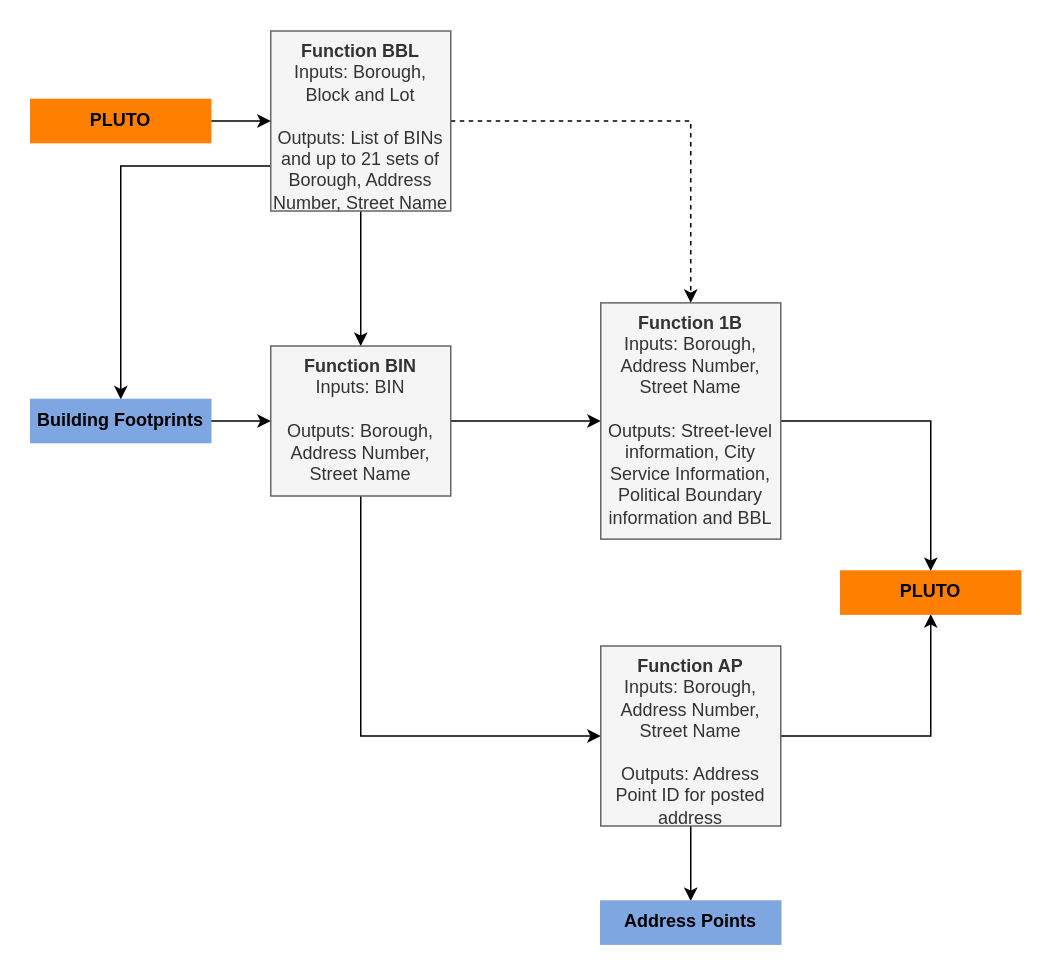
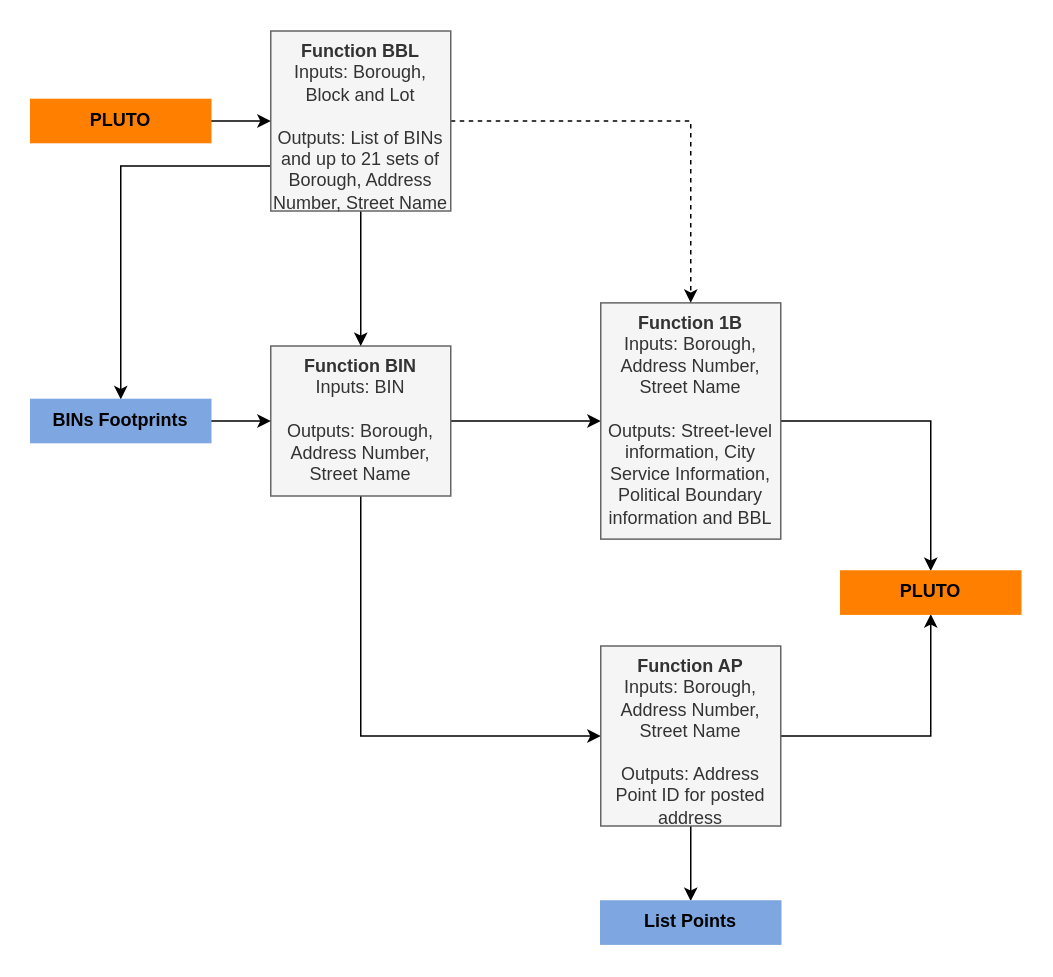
  <mxCell id="0" />
  <mxCell id="1" parent="0" />
  <mxCell id="2" style="edgeStyle=orthogonalEdgeStyle;rounded=0;orthogonalLoop=1;jettySize=auto;html=1;exitX=1;exitY=0.5;exitDx=0;exitDy=0;entryX=0;entryY=0.5;entryDx=0;entryDy=0;" edge="1" parent="1" source="4" target="6"><mxGeometry relative="1" as="geometry" /></mxCell>
  <mxCell id="3" style="edgeStyle=orthogonalEdgeStyle;rounded=0;orthogonalLoop=1;jettySize=auto;html=1;exitX=0.5;exitY=1;exitDx=0;exitDy=0;entryX=0;entryY=0.5;entryDx=0;entryDy=0;" edge="1" parent="1" source="4" target="13"><mxGeometry relative="1" as="geometry" /></mxCell>
  <mxCell id="4" value="&lt;b&gt;Function BIN&lt;/b&gt;&lt;br&gt;Inputs: BIN&lt;br&gt;&lt;br&gt;Outputs: Borough, Address Number, Street Name" style="rounded=0;whiteSpace=wrap;html=1;verticalAlign=top;fillColor=#f5f5f5;strokeColor=#666666;fontColor=#333333;" vertex="1" parent="1"><mxGeometry x="180" y="230" width="120" height="100" as="geometry" /></mxCell>
  <mxCell id="5" style="edgeStyle=orthogonalEdgeStyle;rounded=0;orthogonalLoop=1;jettySize=auto;html=1;exitX=1;exitY=0.5;exitDx=0;exitDy=0;entryX=0.5;entryY=0;entryDx=0;entryDy=0;" edge="1" parent="1" source="6" target="18"><mxGeometry relative="1" as="geometry" /></mxCell>
  <mxCell id="6" value="&lt;b&gt;Function 1B&lt;/b&gt;&lt;br&gt;Inputs: Borough, Address Number, Street Name&lt;br&gt;&lt;br&gt;Outputs: Street-level information, City Service Information, Political Boundary information and BBL" style="rounded=0;whiteSpace=wrap;html=1;verticalAlign=top;fillColor=#f5f5f5;strokeColor=#666666;fontColor=#333333;" vertex="1" parent="1"><mxGeometry x="400" y="201.25" width="120" height="157.5" as="geometry" /></mxCell>
  <mxCell id="7" style="edgeStyle=orthogonalEdgeStyle;rounded=0;orthogonalLoop=1;jettySize=auto;html=1;exitX=0.5;exitY=1;exitDx=0;exitDy=0;entryX=0.5;entryY=0;entryDx=0;entryDy=0;" edge="1" parent="1" source="10" target="4"><mxGeometry relative="1" as="geometry" /></mxCell>
  <mxCell id="8" style="edgeStyle=orthogonalEdgeStyle;rounded=0;orthogonalLoop=1;jettySize=auto;html=1;exitX=1;exitY=0.5;exitDx=0;exitDy=0;entryX=0.5;entryY=0;entryDx=0;entryDy=0;dashed=1;" edge="1" parent="1" source="10" target="6"><mxGeometry relative="1" as="geometry" /></mxCell>
  <mxCell id="9" style="edgeStyle=orthogonalEdgeStyle;rounded=0;orthogonalLoop=1;jettySize=auto;html=1;exitX=0;exitY=0.75;exitDx=0;exitDy=0;entryX=0.5;entryY=0;entryDx=0;entryDy=0;" edge="1" parent="1" source="10" target="17"><mxGeometry relative="1" as="geometry" /></mxCell>
  <mxCell id="10" value="&lt;b&gt;Function BBL&lt;/b&gt;&lt;br&gt;Inputs: Borough, Block and Lot&lt;br&gt;&lt;br&gt;Outputs: List of BINs and up to 21 sets of Borough, Address Number, Street Name" style="rounded=0;whiteSpace=wrap;html=1;verticalAlign=top;fillColor=#f5f5f5;strokeColor=#666666;fontColor=#333333;" vertex="1" parent="1"><mxGeometry x="180" y="20" width="120" height="120" as="geometry" /></mxCell>
  <mxCell id="11" style="edgeStyle=orthogonalEdgeStyle;rounded=0;orthogonalLoop=1;jettySize=auto;html=1;exitX=1;exitY=0.5;exitDx=0;exitDy=0;" edge="1" parent="1" source="13" target="18"><mxGeometry relative="1" as="geometry" /></mxCell>
  <mxCell id="12" style="edgeStyle=orthogonalEdgeStyle;rounded=0;orthogonalLoop=1;jettySize=auto;html=1;exitX=0.5;exitY=1;exitDx=0;exitDy=0;entryX=0.5;entryY=0;entryDx=0;entryDy=0;" edge="1" parent="1" source="13" target="19"><mxGeometry relative="1" as="geometry" /></mxCell>
  <mxCell id="13" value="&lt;b&gt;Function AP&lt;/b&gt;&lt;br&gt;Inputs: Borough, Address Number, Street Name&lt;br&gt;&lt;br&gt;Outputs: Address Point ID for posted address" style="rounded=0;whiteSpace=wrap;html=1;verticalAlign=top;fillColor=#f5f5f5;strokeColor=#666666;fontColor=#333333;" vertex="1" parent="1"><mxGeometry x="400" y="430" width="120" height="120" as="geometry" /></mxCell>
  <mxCell id="14" value="" style="edgeStyle=orthogonalEdgeStyle;rounded=0;orthogonalLoop=1;jettySize=auto;html=1;" edge="1" parent="1" source="15" target="10"><mxGeometry relative="1" as="geometry" /></mxCell>
  <mxCell id="15" value="&lt;b&gt;PLUTO&lt;/b&gt;" style="rounded=0;whiteSpace=wrap;html=1;verticalAlign=top;fillColor=#FF8000;strokeColor=#FF8000;" vertex="1" parent="1"><mxGeometry y="65.63" width="120" height="28.75" as="geometry" x="20" /></mxCell>
  <mxCell id="16" value="" style="edgeStyle=orthogonalEdgeStyle;rounded=0;orthogonalLoop=1;jettySize=auto;html=1;" edge="1" parent="1" source="17" target="4"><mxGeometry relative="1" as="geometry" /></mxCell>
- <mxCell id="17" value="&lt;b&gt;Building Footprints&lt;/b&gt;" style="rounded=0;whiteSpace=wrap;html=1;verticalAlign=top;fillColor=#7EA6E0;strokeColor=#7EA6E0;" vertex="1" parent="1"><mxGeometry y="265.63" width="120" height="28.75" as="geometry" x="20" /></mxCell>
+ <mxCell id="17" value="&lt;b&gt;BINs Footprints&lt;/b&gt;" style="rounded=0;whiteSpace=wrap;html=1;verticalAlign=top;fillColor=#7EA6E0;strokeColor=#7EA6E0;" vertex="1" parent="1"><mxGeometry y="265.63" width="120" height="28.75" as="geometry" x="20" /></mxCell>
  <mxCell id="18" value="&lt;b&gt;PLUTO&lt;/b&gt;" style="rounded=0;whiteSpace=wrap;html=1;verticalAlign=top;strokeColor=#FF8000;fillColor=#FF8000;" vertex="1" parent="1"><mxGeometry x="560" y="380" width="120" height="28.75" as="geometry" /></mxCell>
- <mxCell id="19" value="&lt;b&gt;Address Points&lt;/b&gt;" style="rounded=0;whiteSpace=wrap;html=1;verticalAlign=top;fillColor=#7EA6E0;strokeColor=#7EA6E0;" vertex="1" parent="1"><mxGeometry x="400" y="600" width="120" height="28.75" as="geometry" /></mxCell>
+ <mxCell id="19" value="&lt;b&gt;List Points&lt;/b&gt;" style="rounded=0;whiteSpace=wrap;html=1;verticalAlign=top;fillColor=#7EA6E0;strokeColor=#7EA6E0;" vertex="1" parent="1"><mxGeometry x="400" y="600" width="120" height="28.75" as="geometry" /></mxCell>
